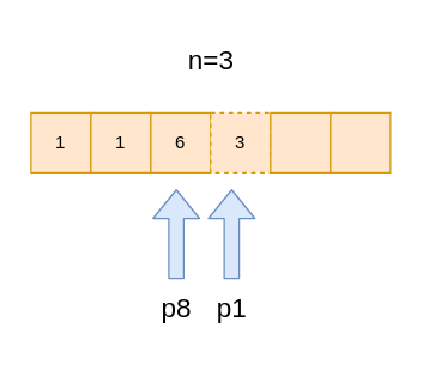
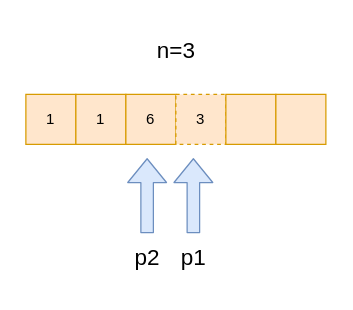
  <mxCell id="0" />
  <mxCell id="1" parent="0" />
  <mxCell id="2" value="1" style="rounded=0;whiteSpace=wrap;html=1;fillColor=#ffe6cc;strokeColor=#d79b00;" parent="1" vertex="1"><mxGeometry x="20" y="75" width="40" height="40" as="geometry" /></mxCell>
  <mxCell id="3" value="1" style="rounded=0;whiteSpace=wrap;html=1;fillColor=#ffe6cc;strokeColor=#d79b00;" parent="1" vertex="1"><mxGeometry x="60" y="75" width="40" height="40" as="geometry" /></mxCell>
  <mxCell id="4" value="6" style="rounded=0;whiteSpace=wrap;html=1;fillColor=#ffe6cc;strokeColor=#d79b00;" parent="1" vertex="1"><mxGeometry x="100" y="75" width="40" height="40" as="geometry" /></mxCell>
  <mxCell id="5" value="3" style="rounded=0;whiteSpace=wrap;html=1;fillColor=#ffe6cc;strokeColor=#d79b00;dashed=1;" parent="1" vertex="1"><mxGeometry x="140" y="75" width="40" height="40" as="geometry" /></mxCell>
  <mxCell id="6" value="" style="rounded=0;whiteSpace=wrap;html=1;fillColor=#ffe6cc;strokeColor=#d79b00;" parent="1" vertex="1"><mxGeometry x="180" y="75" width="40" height="40" as="geometry" /></mxCell>
  <mxCell id="7" value="" style="rounded=0;whiteSpace=wrap;html=1;fillColor=#ffe6cc;strokeColor=#d79b00;" parent="1" vertex="1"><mxGeometry x="220" y="75" width="40" height="40" as="geometry" /></mxCell>
  <mxCell id="8" value="n=3" style="text;html=1;align=center;verticalAlign=middle;resizable=0;points=[];autosize=1;strokeColor=none;fillColor=none;fontSize=18;" parent="1" vertex="1"><mxGeometry x="115" y="20" width="50" height="40" as="geometry" /></mxCell>
  <mxCell id="9" value="" style="group" vertex="1" connectable="0" parent="1"><mxGeometry x="97" y="126" width="40" height="100" as="geometry" /></mxCell>
  <mxCell id="10" value="" style="shape=flexArrow;endArrow=classic;html=1;fontSize=18;fillColor=#dae8fc;strokeColor=#6c8ebf;" edge="1" parent="9"><mxGeometry width="50" height="50" relative="1" as="geometry"><mxPoint x="20" y="60" as="sourcePoint" /><mxPoint x="20" as="targetPoint" /></mxGeometry></mxCell>
- <mxCell id="11" value="p8" style="text;html=1;align=center;verticalAlign=middle;resizable=0;points=[];autosize=1;strokeColor=none;fillColor=none;fontSize=18;" vertex="1" parent="9"><mxGeometry y="60" width="40" height="40" as="geometry" /></mxCell>
+ <mxCell id="11" value="p2" style="text;html=1;align=center;verticalAlign=middle;resizable=0;points=[];autosize=1;strokeColor=none;fillColor=none;fontSize=18;" vertex="1" parent="9"><mxGeometry y="60" width="40" height="40" as="geometry" /></mxCell>
  <mxCell id="12" value="" style="group" vertex="1" connectable="0" parent="1"><mxGeometry x="134" y="126" width="40" height="100" as="geometry" /></mxCell>
  <mxCell id="13" value="" style="shape=flexArrow;endArrow=classic;html=1;fontSize=18;fillColor=#dae8fc;strokeColor=#6c8ebf;" edge="1" parent="12"><mxGeometry width="50" height="50" relative="1" as="geometry"><mxPoint x="20" y="60" as="sourcePoint" /><mxPoint x="20" as="targetPoint" /></mxGeometry></mxCell>
  <mxCell id="14" value="p1" style="text;html=1;align=center;verticalAlign=middle;resizable=0;points=[];autosize=1;strokeColor=none;fillColor=none;fontSize=18;" vertex="1" parent="12"><mxGeometry y="60" width="40" height="40" as="geometry" /></mxCell>
